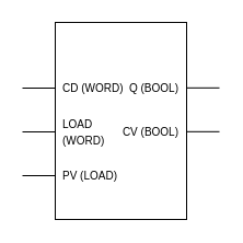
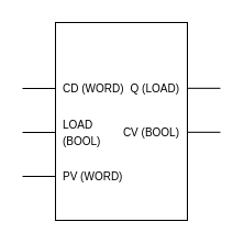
  <mxCell id="0" />
  <mxCell id="1" parent="0" />
  <mxCell id="2" value="" style="rounded=0;whiteSpace=wrap;html=1;" parent="1" vertex="1"><mxGeometry x="50" y="20" width="120" height="180" as="geometry" /></mxCell>
  <mxCell id="3" value="" style="endArrow=none;html=1;rounded=0;" parent="1" edge="1"><mxGeometry width="50" height="50" relative="1" as="geometry"><mxPoint x="20" y="80" as="sourcePoint" /><mxPoint x="50" y="80" as="targetPoint" /></mxGeometry></mxCell>
  <mxCell id="4" style="edgeStyle=orthogonalEdgeStyle;rounded=0;orthogonalLoop=1;jettySize=auto;html=1;exitX=0.5;exitY=1;exitDx=0;exitDy=0;" parent="1" source="2" target="2" edge="1"><mxGeometry relative="1" as="geometry" /></mxCell>
  <mxCell id="5" value="" style="endArrow=none;html=1;rounded=0;" parent="1" edge="1"><mxGeometry width="50" height="50" relative="1" as="geometry"><mxPoint x="20" y="160" as="sourcePoint" /><mxPoint x="50" y="160" as="targetPoint" /></mxGeometry></mxCell>
  <mxCell id="6" value="&lt;span style=&quot;font-size: 10px;&quot;&gt;CD (WORD)&lt;/span&gt;" style="text;html=1;align=left;verticalAlign=middle;whiteSpace=wrap;rounded=0;" parent="1" vertex="1"><mxGeometry x="55" y="65" width="60" height="30" as="geometry" /></mxCell>
- <mxCell id="7" value="&lt;span style=&quot;font-size: 10px;&quot;&gt;PV (LOAD)&lt;/span&gt;" style="text;html=1;align=left;verticalAlign=middle;whiteSpace=wrap;rounded=0;" parent="1" vertex="1"><mxGeometry x="55" y="145" width="60" height="30" as="geometry" /></mxCell>
+ <mxCell id="7" value="&lt;span style=&quot;font-size: 10px;&quot;&gt;PV (WORD)&lt;/span&gt;" style="text;html=1;align=left;verticalAlign=middle;whiteSpace=wrap;rounded=0;" parent="1" vertex="1"><mxGeometry x="55" y="145" width="60" height="30" as="geometry" /></mxCell>
  <mxCell id="8" value="" style="endArrow=none;html=1;rounded=0;" parent="1" edge="1"><mxGeometry width="50" height="50" relative="1" as="geometry"><mxPoint x="170" y="79.82" as="sourcePoint" /><mxPoint x="200" y="79.82" as="targetPoint" /></mxGeometry></mxCell>
  <mxCell id="9" value="" style="endArrow=none;html=1;rounded=0;" parent="1" edge="1"><mxGeometry width="50" height="50" relative="1" as="geometry"><mxPoint x="170" y="119.82" as="sourcePoint" /><mxPoint x="200" y="119.82" as="targetPoint" /></mxGeometry></mxCell>
- <mxCell id="10" value="&lt;span style=&quot;font-size: 10px;&quot;&gt;Q (BOOL)&lt;/span&gt;" style="text;html=1;align=right;verticalAlign=middle;whiteSpace=wrap;rounded=0;" parent="1" vertex="1"><mxGeometry x="105" y="65" width="60" height="30" as="geometry" /></mxCell>
+ <mxCell id="10" value="&lt;span style=&quot;font-size: 10px;&quot;&gt;Q (LOAD)&lt;/span&gt;" style="text;html=1;align=right;verticalAlign=middle;whiteSpace=wrap;rounded=0;" parent="1" vertex="1"><mxGeometry x="105" y="65" width="60" height="30" as="geometry" /></mxCell>
  <mxCell id="11" value="&lt;span style=&quot;font-size: 10px;&quot;&gt;CV (BOOL)&lt;/span&gt;" style="text;html=1;align=right;verticalAlign=middle;whiteSpace=wrap;rounded=0;" parent="1" vertex="1"><mxGeometry x="105" y="105" width="60" height="30" as="geometry" /></mxCell>
  <mxCell id="12" value="" style="endArrow=none;html=1;rounded=0;" edge="1" parent="1"><mxGeometry width="50" height="50" relative="1" as="geometry"><mxPoint x="20" y="120" as="sourcePoint" /><mxPoint x="50" y="120" as="targetPoint" /></mxGeometry></mxCell>
- <mxCell id="13" value="&lt;span style=&quot;font-size: 10px;&quot;&gt;LOAD (WORD)&lt;/span&gt;" style="text;html=1;align=left;verticalAlign=middle;whiteSpace=wrap;rounded=0;" vertex="1" parent="1"><mxGeometry x="55" y="105" width="45" height="30" as="geometry" /></mxCell>
+ <mxCell id="13" value="&lt;span style=&quot;font-size: 10px;&quot;&gt;LOAD (BOOL)&lt;/span&gt;" style="text;html=1;align=left;verticalAlign=middle;whiteSpace=wrap;rounded=0;" vertex="1" parent="1"><mxGeometry x="55" y="105" width="45" height="30" as="geometry" /></mxCell>
